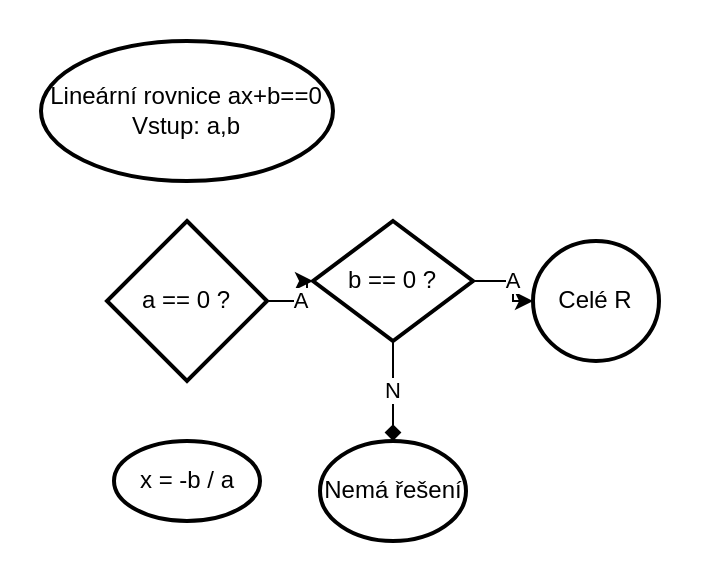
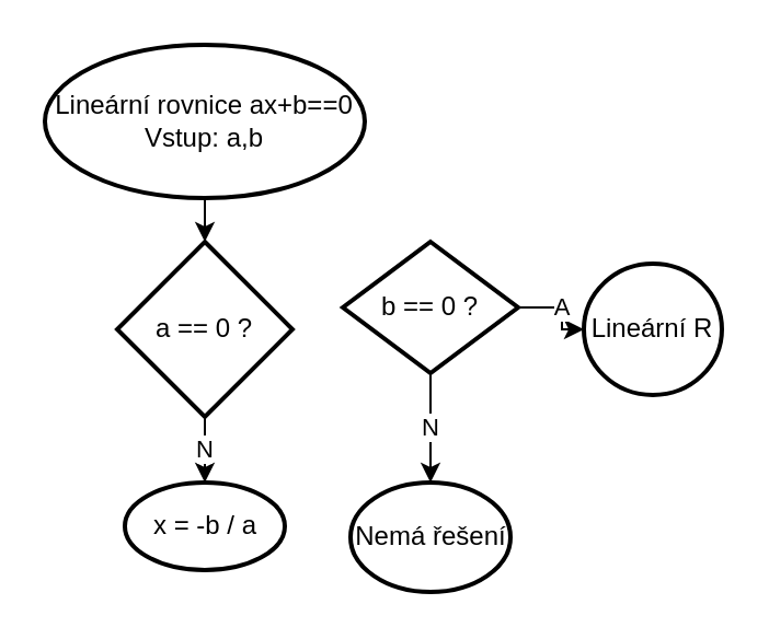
  <mxCell id="0" />
  <mxCell id="1" parent="0" />
+ <mxCell id="2" value="" style="edgeStyle=orthogonalEdgeStyle;rounded=0;orthogonalLoop=1;jettySize=auto;html=1;" edge="1" parent="1" source="3" target="7"><mxGeometry relative="1" as="geometry" /></mxCell>
  <mxCell id="3" value="Lineární rovnice ax+b==0&lt;br&gt;Vstup: a,b" style="strokeWidth=2;html=1;shape=mxgraph.flowchart.start_1;whiteSpace=wrap;" vertex="1" parent="1"><mxGeometry x="20" y="20" width="146" height="70" as="geometry" /></mxCell>
  <mxCell id="4" value="x = -b / a" style="ellipse;whiteSpace=wrap;html=1;strokeWidth=2;" vertex="1" parent="1"><mxGeometry x="56.5" y="220" width="73" height="40" as="geometry" /></mxCell>
- <mxCell id="6" value="A" style="edgeStyle=orthogonalEdgeStyle;rounded=0;orthogonalLoop=1;jettySize=auto;html=1;" edge="1" parent="1" source="7" target="10"><mxGeometry relative="1" as="geometry" /></mxCell>
+ <mxCell id="5" value="N" style="edgeStyle=orthogonalEdgeStyle;rounded=0;orthogonalLoop=1;jettySize=auto;html=1;entryX=0.5;entryY=0;entryDx=0;entryDy=0;" edge="1" parent="1" source="7" target="4"><mxGeometry relative="1" as="geometry"><mxPoint x="93" y="240" as="targetPoint" /></mxGeometry></mxCell>
  <mxCell id="7" value="a == 0 ?" style="rhombus;whiteSpace=wrap;html=1;strokeWidth=2;" vertex="1" parent="1"><mxGeometry x="53" y="110" width="80" height="80" as="geometry" /></mxCell>
  <mxCell id="8" value="A" style="edgeStyle=orthogonalEdgeStyle;rounded=0;orthogonalLoop=1;jettySize=auto;html=1;" edge="1" parent="1" source="10" target="11"><mxGeometry relative="1" as="geometry" /></mxCell>
- <mxCell id="9" value="N" style="edgeStyle=orthogonalEdgeStyle;rounded=0;orthogonalLoop=1;jettySize=auto;html=1;endArrow=diamond;" edge="1" parent="1" source="10" target="12"><mxGeometry relative="1" as="geometry" /></mxCell>
+ <mxCell id="9" value="N" style="edgeStyle=orthogonalEdgeStyle;rounded=0;orthogonalLoop=1;jettySize=auto;html=1;" edge="1" parent="1" source="10" target="12"><mxGeometry relative="1" as="geometry" /></mxCell>
  <mxCell id="10" value="b == 0 ?" style="rhombus;whiteSpace=wrap;html=1;strokeWidth=2;" vertex="1" parent="1"><mxGeometry x="156" y="110" width="80" height="60" as="geometry" /></mxCell>
- <mxCell id="11" value="Celé R" style="ellipse;whiteSpace=wrap;html=1;strokeWidth=2;" vertex="1" parent="1"><mxGeometry x="266" y="120" width="63" height="60" as="geometry" /></mxCell>
+ <mxCell id="11" value="Lineární R" style="ellipse;whiteSpace=wrap;html=1;strokeWidth=2;" vertex="1" parent="1"><mxGeometry x="266" y="120" width="63" height="60" as="geometry" /></mxCell>
  <mxCell id="12" value="Nemá řešení" style="ellipse;whiteSpace=wrap;html=1;strokeWidth=2;" vertex="1" parent="1"><mxGeometry x="159.5" y="220" width="73" height="50" as="geometry" /></mxCell>
